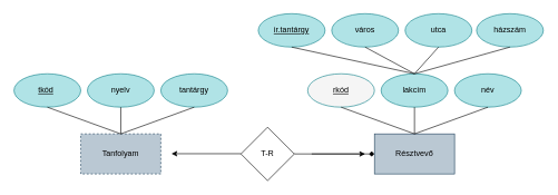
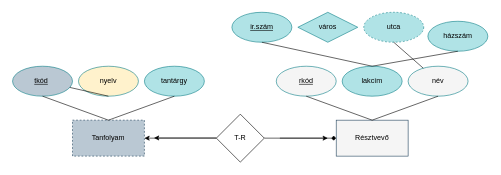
  <mxCell id="0" />
  <mxCell id="1" parent="0" />
  <mxCell id="2" value="Tanfolyam" style="rounded=0;whiteSpace=wrap;html=1;fillColor=#bac8d3;strokeColor=#23445d;dashed=1;" vertex="1" parent="1"><mxGeometry x="120" y="200" width="120" height="60" as="geometry" /></mxCell>
  <mxCell id="3" style="edgeStyle=orthogonalEdgeStyle;rounded=0;orthogonalLoop=1;jettySize=auto;html=1;exitX=1;exitY=0.5;exitDx=0;exitDy=0;entryX=0;entryY=0.5;entryDx=0;entryDy=0;endArrow=diamond;" edge="1" parent="1" source="5" target="6"><mxGeometry relative="1" as="geometry" /></mxCell>
+ <mxCell id="4" style="edgeStyle=orthogonalEdgeStyle;rounded=0;orthogonalLoop=1;jettySize=auto;html=1;exitX=0;exitY=0.5;exitDx=0;exitDy=0;entryX=1;entryY=0.5;entryDx=0;entryDy=0;" edge="1" parent="1" source="5" target="2"><mxGeometry relative="1" as="geometry" /></mxCell>
  <mxCell id="5" value="T-R" style="rhombus;whiteSpace=wrap;html=1;" vertex="1" parent="1"><mxGeometry x="360" y="190" width="80" height="80" as="geometry" /></mxCell>
- <mxCell id="6" value="Résztvevő" style="rounded=0;whiteSpace=wrap;html=1;fillColor=#bac8d3;strokeColor=#23445d;" vertex="1" parent="1"><mxGeometry x="560" y="200" width="120" height="60" as="geometry" /></mxCell>
- <mxCell id="7" value="&lt;u&gt;tkód&lt;span style=&quot;white-space: pre;&quot;&gt;&#09;&lt;/span&gt;&lt;/u&gt;" style="ellipse;whiteSpace=wrap;html=1;fillColor=#b0e3e6;strokeColor=#0e8088;" vertex="1" parent="1"><mxGeometry x="20" y="110" width="100" height="50" as="geometry" /></mxCell>
- <mxCell id="8" value="nyelv" style="ellipse;whiteSpace=wrap;html=1;fillColor=#b0e3e6;strokeColor=#0e8088;" vertex="1" parent="1"><mxGeometry x="130" y="110" width="100" height="50" as="geometry" /></mxCell>
+ <mxCell id="6" value="Résztvevő" style="rounded=0;whiteSpace=wrap;html=1;fillColor=#f5f5f5;strokeColor=#23445d;" vertex="1" parent="1"><mxGeometry x="560" y="200" width="120" height="60" as="geometry" /></mxCell>
+ <mxCell id="7" value="&lt;u&gt;tkód&lt;span style=&quot;white-space: pre;&quot;&gt;&#09;&lt;/span&gt;&lt;/u&gt;" style="ellipse;whiteSpace=wrap;html=1;fillColor=#bac8d3;strokeColor=#0e8088;" vertex="1" parent="1"><mxGeometry x="20" y="110" width="100" height="50" as="geometry" /></mxCell>
+ <mxCell id="8" value="nyelv" style="ellipse;whiteSpace=wrap;html=1;fillColor=#fff2cc;strokeColor=#0e8088;" vertex="1" parent="1"><mxGeometry x="130" y="110" width="100" height="50" as="geometry" /></mxCell>
  <mxCell id="9" value="tantárgy" style="ellipse;whiteSpace=wrap;html=1;fillColor=#b0e3e6;strokeColor=#0e8088;" vertex="1" parent="1"><mxGeometry x="240" y="110" width="100" height="50" as="geometry" /></mxCell>
  <mxCell id="10" value="" style="endArrow=none;html=1;rounded=0;entryX=0.5;entryY=0;entryDx=0;entryDy=0;" edge="1" parent="1" target="2"><mxGeometry width="50" height="50" relative="1" as="geometry"><mxPoint x="70" y="160" as="sourcePoint" /><mxPoint x="120" y="110" as="targetPoint" /></mxGeometry></mxCell>
  <mxCell id="11" value="" style="endArrow=none;html=1;rounded=0;exitX=0.5;exitY=0;exitDx=0;exitDy=0;" edge="1" parent="1" source="2"><mxGeometry width="50" height="50" relative="1" as="geometry"><mxPoint x="240" y="210" as="sourcePoint" /><mxPoint x="290" y="160" as="targetPoint" /></mxGeometry></mxCell>
  <mxCell id="12" value="" style="endArrow=classic;html=1;rounded=0;exitX=0;exitY=0.5;exitDx=0;exitDy=0;" edge="1" parent="1"><mxGeometry width="50" height="50" relative="1" as="geometry"><mxPoint x="360" y="229.71" as="sourcePoint" /><mxPoint x="256" y="229.71" as="targetPoint" /></mxGeometry></mxCell>
  <mxCell id="13" value="" style="endArrow=classic;html=1;rounded=0;" edge="1" parent="1"><mxGeometry width="50" height="50" relative="1" as="geometry"><mxPoint x="466" y="230" as="sourcePoint" /><mxPoint x="546" y="230" as="targetPoint" /></mxGeometry></mxCell>
- <mxCell id="14" value="" style="endArrow=none;html=1;rounded=0;exitX=0.5;exitY=1;exitDx=0;exitDy=0;entryX=0.5;entryY=0;entryDx=0;entryDy=0;" edge="1" parent="1" source="8" target="2"><mxGeometry width="50" height="50" relative="1" as="geometry"><mxPoint x="236" y="10" as="sourcePoint" /><mxPoint x="286" y="-40" as="targetPoint" /></mxGeometry></mxCell>
+ <mxCell id="14" value="" style="endArrow=none;html=1;rounded=0;exitX=0.5;exitY=1;exitDx=0;exitDy=0;" edge="1" parent="1" source="8" target="7"><mxGeometry width="50" height="50" relative="1" as="geometry"><mxPoint x="236" y="10" as="sourcePoint" /><mxPoint x="286" y="-40" as="targetPoint" /></mxGeometry></mxCell>
  <mxCell id="15" value="&lt;u&gt;rkód&lt;/u&gt;" style="ellipse;whiteSpace=wrap;html=1;fillColor=#f5f5f5;strokeColor=#0e8088;" vertex="1" parent="1"><mxGeometry x="460" y="110" width="100" height="50" as="geometry" /></mxCell>
  <mxCell id="16" value="lakcím" style="ellipse;whiteSpace=wrap;html=1;fillColor=#b0e3e6;strokeColor=#0e8088;" vertex="1" parent="1"><mxGeometry x="570" y="110" width="100" height="50" as="geometry" /></mxCell>
- <mxCell id="17" value="név" style="ellipse;whiteSpace=wrap;html=1;fillColor=#b0e3e6;strokeColor=#0e8088;" vertex="1" parent="1"><mxGeometry x="680" y="110" width="100" height="50" as="geometry" /></mxCell>
+ <mxCell id="17" value="név" style="ellipse;whiteSpace=wrap;html=1;fillColor=#f5f5f5;strokeColor=#0e8088;" vertex="1" parent="1"><mxGeometry x="680" y="110" width="100" height="50" as="geometry" /></mxCell>
  <mxCell id="18" value="" style="endArrow=none;html=1;rounded=0;entryX=0.5;entryY=0;entryDx=0;entryDy=0;" edge="1" parent="1"><mxGeometry width="50" height="50" relative="1" as="geometry"><mxPoint x="510" y="160" as="sourcePoint" /><mxPoint x="620" y="200" as="targetPoint" /></mxGeometry></mxCell>
  <mxCell id="19" value="" style="endArrow=none;html=1;rounded=0;exitX=0.5;exitY=0;exitDx=0;exitDy=0;" edge="1" parent="1"><mxGeometry width="50" height="50" relative="1" as="geometry"><mxPoint x="620" y="200" as="sourcePoint" /><mxPoint x="730" y="160" as="targetPoint" /></mxGeometry></mxCell>
- <mxCell id="20" value="" style="endArrow=none;html=1;rounded=0;exitX=0.5;exitY=1;exitDx=0;exitDy=0;entryX=0.5;entryY=0;entryDx=0;entryDy=0;" edge="1" parent="1" source="16" target="6"><mxGeometry width="50" height="50" relative="1" as="geometry"><mxPoint x="376" y="30" as="sourcePoint" /><mxPoint x="426" y="-20" as="targetPoint" /></mxGeometry></mxCell>
- <mxCell id="21" value="&lt;u&gt;ir.tantárgy&lt;/u&gt;" style="ellipse;whiteSpace=wrap;html=1;fillColor=#b0e3e6;strokeColor=#0e8088;" vertex="1" parent="1"><mxGeometry x="386" y="20" width="100" height="50" as="geometry" /></mxCell>
- <mxCell id="22" value="város" style="ellipse;whiteSpace=wrap;html=1;fillColor=#b0e3e6;strokeColor=#0e8088;" vertex="1" parent="1"><mxGeometry x="496" y="20" width="100" height="50" as="geometry" /></mxCell>
- <mxCell id="23" value="utca" style="ellipse;whiteSpace=wrap;html=1;fillColor=#b0e3e6;strokeColor=#0e8088;" vertex="1" parent="1"><mxGeometry x="606" y="20" width="100" height="50" as="geometry" /></mxCell>
- <mxCell id="24" value="házszám" style="ellipse;whiteSpace=wrap;html=1;fillColor=#b0e3e6;strokeColor=#0e8088;" vertex="1" parent="1"><mxGeometry x="713" y="20" width="100" height="50" as="geometry" /></mxCell>
+ <mxCell id="21" value="&lt;u&gt;ir.szám&lt;/u&gt;" style="ellipse;whiteSpace=wrap;html=1;fillColor=#b0e3e6;strokeColor=#0e8088;" vertex="1" parent="1"><mxGeometry x="386" y="20" width="100" height="50" as="geometry" /></mxCell>
+ <mxCell id="22" value="város" style="rhombus;whiteSpace=wrap;html=1;fillColor=#b0e3e6;strokeColor=#0e8088;" vertex="1" parent="1"><mxGeometry x="496" y="20" width="100" height="50" as="geometry" /></mxCell>
+ <mxCell id="23" value="utca" style="ellipse;whiteSpace=wrap;html=1;fillColor=#b0e3e6;strokeColor=#0e8088;dashed=1;" vertex="1" parent="1"><mxGeometry x="606" y="20" width="100" height="50" as="geometry" /></mxCell>
+ <mxCell id="24" value="házszám" style="ellipse;whiteSpace=wrap;html=1;fillColor=#b0e3e6;strokeColor=#0e8088;" vertex="1" parent="1"><mxGeometry x="713" y="35" width="100" height="50" as="geometry" /></mxCell>
  <mxCell id="25" value="" style="endArrow=none;html=1;rounded=0;entryX=0.5;entryY=0;entryDx=0;entryDy=0;exitX=0.5;exitY=1;exitDx=0;exitDy=0;" edge="1" parent="1" source="21" target="16"><mxGeometry width="50" height="50" relative="1" as="geometry"><mxPoint x="486" y="-110" as="sourcePoint" /><mxPoint x="536" y="-160" as="targetPoint" /></mxGeometry></mxCell>
- <mxCell id="26" value="" style="endArrow=none;html=1;rounded=0;entryX=0.5;entryY=0;entryDx=0;entryDy=0;exitX=0.5;exitY=1;exitDx=0;exitDy=0;" edge="1" parent="1" source="22" target="16"><mxGeometry width="50" height="50" relative="1" as="geometry"><mxPoint x="486" y="-110" as="sourcePoint" /><mxPoint x="536" y="-160" as="targetPoint" /></mxGeometry></mxCell>
- <mxCell id="27" value="" style="endArrow=none;html=1;rounded=0;entryX=0.5;entryY=0;entryDx=0;entryDy=0;exitX=0.5;exitY=1;exitDx=0;exitDy=0;" edge="1" parent="1" source="23" target="16"><mxGeometry width="50" height="50" relative="1" as="geometry"><mxPoint x="486" y="-110" as="sourcePoint" /><mxPoint x="536" y="-160" as="targetPoint" /></mxGeometry></mxCell>
+ <mxCell id="27" value="" style="endArrow=none;html=1;rounded=0;exitX=0.5;exitY=1;exitDx=0;exitDy=0;" edge="1" parent="1" source="23" target="17"><mxGeometry width="50" height="50" relative="1" as="geometry"><mxPoint x="486" y="-110" as="sourcePoint" /><mxPoint x="536" y="-160" as="targetPoint" /></mxGeometry></mxCell>
  <mxCell id="28" value="" style="endArrow=none;html=1;rounded=0;exitX=0.5;exitY=0;exitDx=0;exitDy=0;entryX=0.5;entryY=1;entryDx=0;entryDy=0;" edge="1" parent="1" source="16" target="24"><mxGeometry width="50" height="50" relative="1" as="geometry"><mxPoint x="486" y="-110" as="sourcePoint" /><mxPoint x="536" y="-160" as="targetPoint" /></mxGeometry></mxCell>
